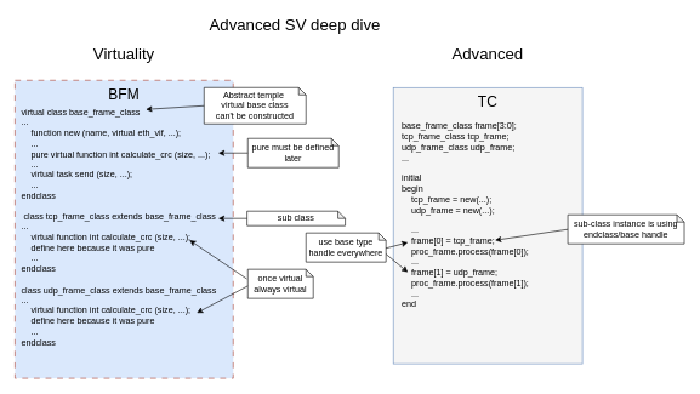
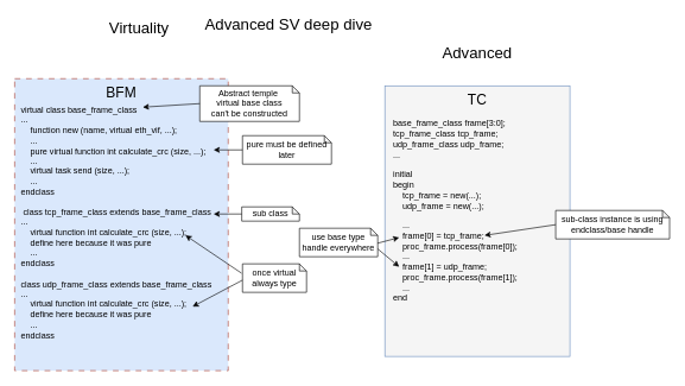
  <mxCell id="0" />
  <mxCell id="1" parent="0" />
  <mxCell id="2" value="TC" style="rounded=0;whiteSpace=wrap;html=1;fontSize=20;verticalAlign=top;align=center;fillColor=#f5f5f5;strokeColor=#6c8ebf;" vertex="1" parent="1"><mxGeometry x="540" y="120" width="260" height="380" as="geometry" /></mxCell>
  <mxCell id="3" value="BFM" style="rounded=0;whiteSpace=wrap;html=1;dashed=1;dashPattern=8 8;fillColor=#dae8fc;strokeColor=#ae4132;align=center;verticalAlign=top;fontSize=20;" vertex="1" parent="1"><mxGeometry x="20" y="110" width="300" height="410" as="geometry" /></mxCell>
  <mxCell id="4" value="&lt;p style=&quot;margin: 0cm; font-family: Calibri, sans-serif;&quot; class=&quot;MsoNormal&quot;&gt;&lt;span style=&quot;&quot; lang=&quot;EN-US&quot;&gt;&lt;font&gt;virtual class base_frame_class&lt;/font&gt;&lt;/span&gt;&lt;/p&gt;&lt;p style=&quot;margin: 0cm; font-family: Calibri, sans-serif;&quot; class=&quot;MsoNormal&quot;&gt;&lt;span style=&quot;&quot; lang=&quot;EN-US&quot;&gt;&lt;font&gt;...&lt;/font&gt;&lt;/span&gt;&lt;/p&gt;&lt;p style=&quot;margin: 0cm; font-family: Calibri, sans-serif;&quot; class=&quot;MsoNormal&quot;&gt;&lt;span style=&quot;&quot; lang=&quot;EN-US&quot;&gt;&lt;font&gt;&amp;nbsp;&amp;nbsp;&amp;nbsp; function new (name, virtual eth_vif, ...);&lt;/font&gt;&lt;/span&gt;&lt;/p&gt;&lt;p style=&quot;margin: 0cm; font-family: Calibri, sans-serif;&quot; class=&quot;MsoNormal&quot;&gt;&lt;span style=&quot;&quot; lang=&quot;EN-US&quot;&gt;&lt;font&gt;&amp;nbsp;&amp;nbsp;&amp;nbsp; ...&lt;/font&gt;&lt;/span&gt;&lt;/p&gt;&lt;p style=&quot;margin: 0cm; font-family: Calibri, sans-serif;&quot; class=&quot;MsoNormal&quot;&gt;&lt;span style=&quot;&quot; lang=&quot;EN-US&quot;&gt;&lt;font&gt;&amp;nbsp;&amp;nbsp;&amp;nbsp; pure virtual function int calculate_crc (size, ...);&lt;/font&gt;&lt;/span&gt;&lt;/p&gt;&lt;p style=&quot;margin: 0cm; font-family: Calibri, sans-serif;&quot; class=&quot;MsoNormal&quot;&gt;&lt;span style=&quot;&quot; lang=&quot;EN-US&quot;&gt;&lt;font&gt;&amp;nbsp;&amp;nbsp;&amp;nbsp; ...&lt;/font&gt;&lt;/span&gt;&lt;/p&gt;&lt;p style=&quot;margin: 0cm; font-family: Calibri, sans-serif;&quot; class=&quot;MsoNormal&quot;&gt;&lt;span style=&quot;&quot; lang=&quot;EN-US&quot;&gt;&lt;font&gt;&amp;nbsp;&amp;nbsp;&amp;nbsp; virtual task send (size, ...);&lt;/font&gt;&lt;/span&gt;&lt;/p&gt;&lt;p style=&quot;margin: 0cm; font-family: Calibri, sans-serif;&quot; class=&quot;MsoNormal&quot;&gt;&lt;span style=&quot;&quot; lang=&quot;EN-US&quot;&gt;&lt;font&gt;&amp;nbsp;&amp;nbsp;&amp;nbsp; ...&lt;/font&gt;&lt;/span&gt;&lt;/p&gt;&lt;p style=&quot;margin: 0cm; font-family: Calibri, sans-serif;&quot; class=&quot;MsoNormal&quot;&gt;&lt;span style=&quot;&quot; lang=&quot;EN-US&quot;&gt;&lt;font&gt;endclass&lt;/font&gt;&lt;/span&gt;&lt;/p&gt;&lt;p style=&quot;margin: 0cm; font-family: Calibri, sans-serif;&quot; class=&quot;MsoNormal&quot;&gt;&lt;span style=&quot;&quot; lang=&quot;EN-US&quot;&gt;&lt;font&gt;&amp;nbsp;&lt;/font&gt;&lt;/span&gt;&lt;/p&gt;&lt;p style=&quot;margin: 0cm; font-family: Calibri, sans-serif;&quot; class=&quot;MsoNormal&quot;&gt;&lt;span style=&quot;&quot; lang=&quot;EN-US&quot;&gt;&lt;font&gt;&amp;nbsp;class tcp_frame_class extends base_frame_class&lt;/font&gt;&lt;/span&gt;&lt;/p&gt;&lt;p style=&quot;margin: 0cm; font-family: Calibri, sans-serif;&quot; class=&quot;MsoNormal&quot;&gt;&lt;span style=&quot;&quot; lang=&quot;EN-US&quot;&gt;&lt;font&gt;...&lt;/font&gt;&lt;/span&gt;&lt;/p&gt;&lt;p style=&quot;margin: 0cm; font-family: Calibri, sans-serif;&quot; class=&quot;MsoNormal&quot;&gt;&lt;span style=&quot;&quot; lang=&quot;EN-US&quot;&gt;&lt;font&gt;&amp;nbsp;&amp;nbsp;&amp;nbsp; virtual function int calculate_crc (size, ...);&lt;/font&gt;&lt;/span&gt;&lt;/p&gt;&lt;p style=&quot;margin: 0cm; font-family: Calibri, sans-serif;&quot; class=&quot;MsoNormal&quot;&gt;&lt;span style=&quot;&quot; lang=&quot;EN-US&quot;&gt;&lt;font&gt;&amp;nbsp;&amp;nbsp;&amp;nbsp; define here because it was pure&lt;/font&gt;&lt;/span&gt;&lt;/p&gt;&lt;p style=&quot;margin: 0cm; font-family: Calibri, sans-serif;&quot; class=&quot;MsoNormal&quot;&gt;&lt;span style=&quot;&quot; lang=&quot;EN-US&quot;&gt;&lt;font&gt;&amp;nbsp;&amp;nbsp;&amp;nbsp; ...&lt;/font&gt;&lt;/span&gt;&lt;/p&gt;&lt;p style=&quot;margin: 0cm; font-family: Calibri, sans-serif;&quot; class=&quot;MsoNormal&quot;&gt;&lt;span style=&quot;&quot; lang=&quot;EN-US&quot;&gt;&lt;font&gt;endclass&lt;/font&gt;&lt;/span&gt;&lt;/p&gt;&lt;p style=&quot;margin: 0cm; font-family: Calibri, sans-serif;&quot; class=&quot;MsoNormal&quot;&gt;&lt;span style=&quot;&quot; lang=&quot;EN-US&quot;&gt;&lt;font&gt;&amp;nbsp;&lt;/font&gt;&lt;/span&gt;&lt;/p&gt;&lt;p style=&quot;margin: 0cm; font-family: Calibri, sans-serif;&quot; class=&quot;MsoNormal&quot;&gt;&lt;span style=&quot;&quot; lang=&quot;EN-US&quot;&gt;&lt;font&gt;class udp_frame_class extends base_frame_class&lt;/font&gt;&lt;/span&gt;&lt;/p&gt;&lt;p style=&quot;margin: 0cm; font-family: Calibri, sans-serif;&quot; class=&quot;MsoNormal&quot;&gt;&lt;span style=&quot;&quot; lang=&quot;EN-US&quot;&gt;&lt;font&gt;...&lt;/font&gt;&lt;/span&gt;&lt;/p&gt;&lt;p style=&quot;margin: 0cm; font-family: Calibri, sans-serif;&quot; class=&quot;MsoNormal&quot;&gt;&lt;span style=&quot;&quot; lang=&quot;EN-US&quot;&gt;&lt;font&gt;&amp;nbsp;&amp;nbsp;&amp;nbsp; virtual function int calculate_crc (size, ...);&lt;/font&gt;&lt;/span&gt;&lt;/p&gt;&lt;p style=&quot;margin: 0cm; font-family: Calibri, sans-serif;&quot; class=&quot;MsoNormal&quot;&gt;&lt;span style=&quot;&quot; lang=&quot;EN-US&quot;&gt;&lt;font&gt;&amp;nbsp;&amp;nbsp;&amp;nbsp; define here because it was pure&lt;/font&gt;&lt;/span&gt;&lt;/p&gt;&lt;p style=&quot;margin: 0cm; font-family: Calibri, sans-serif;&quot; class=&quot;MsoNormal&quot;&gt;&lt;span style=&quot;&quot; lang=&quot;EN-US&quot;&gt;&lt;font&gt;&amp;nbsp;&amp;nbsp;&amp;nbsp; ...&lt;/font&gt;&lt;/span&gt;&lt;/p&gt;&lt;p style=&quot;margin: 0cm; font-family: Calibri, sans-serif;&quot; class=&quot;MsoNormal&quot;&gt;&lt;span style=&quot;&quot; lang=&quot;EN-US&quot;&gt;&lt;font&gt;endclass&lt;/font&gt;&lt;/span&gt;&lt;/p&gt;&lt;p style=&quot;margin: 0cm; font-family: Calibri, sans-serif;&quot; class=&quot;MsoNormal&quot;&gt;&lt;span style=&quot;&quot; lang=&quot;EN-US&quot;&gt;&lt;font&gt;&amp;nbsp;&lt;/font&gt;&lt;/span&gt;&lt;/p&gt;" style="text;html=1;align=left;verticalAlign=top;whiteSpace=wrap;rounded=0;" vertex="1" parent="1"><mxGeometry x="27" y="140" width="272.5" height="370" as="geometry" /></mxCell>
  <mxCell id="5" value="Abstract temple&amp;nbsp;&lt;div&gt;virtual base class&lt;div&gt;can't be constructed&lt;/div&gt;&lt;/div&gt;" style="shape=note;whiteSpace=wrap;html=1;backgroundOutline=1;darkOpacity=0.05;size=10;" vertex="1" parent="1"><mxGeometry x="280" y="120" width="140" height="50" as="geometry" /></mxCell>
  <mxCell id="6" value="" style="endArrow=classic;html=1;rounded=0;exitX=0;exitY=0.5;exitDx=0;exitDy=0;exitPerimeter=0;" edge="1" parent="1" source="5"><mxGeometry width="50" height="50" relative="1" as="geometry"><mxPoint x="260" y="120" as="sourcePoint" /><mxPoint x="200" y="150" as="targetPoint" /></mxGeometry></mxCell>
  <mxCell id="7" value="pure must be defined later" style="shape=note;whiteSpace=wrap;html=1;backgroundOutline=1;darkOpacity=0.05;size=10;" vertex="1" parent="1"><mxGeometry x="340" y="190" width="125" height="40" as="geometry" /></mxCell>
  <mxCell id="8" value="" style="endArrow=classic;html=1;rounded=0;entryX=0.478;entryY=0.118;entryDx=0;entryDy=0;entryPerimeter=0;exitX=0;exitY=0.5;exitDx=0;exitDy=0;exitPerimeter=0;" edge="1" parent="1" source="7"><mxGeometry width="50" height="50" relative="1" as="geometry"><mxPoint x="350" y="210" as="sourcePoint" /><mxPoint x="299.5" y="210" as="targetPoint" /></mxGeometry></mxCell>
- <mxCell id="9" value="sub class" style="shape=note;whiteSpace=wrap;html=1;backgroundOutline=1;darkOpacity=0.05;size=10;" vertex="1" parent="1"><mxGeometry x="339" y="290" width="135" height="20" as="geometry" /></mxCell>
+ <mxCell id="9" value="sub class" style="shape=note;whiteSpace=wrap;html=1;backgroundOutline=1;darkOpacity=0.05;size=10;" vertex="1" parent="1"><mxGeometry x="339" y="290" width="81" height="20" as="geometry" /></mxCell>
  <mxCell id="10" value="" style="endArrow=classic;html=1;rounded=0;entryX=0.478;entryY=0.118;entryDx=0;entryDy=0;entryPerimeter=0;exitX=0;exitY=0.5;exitDx=0;exitDy=0;exitPerimeter=0;" edge="1" parent="1" source="9"><mxGeometry width="50" height="50" relative="1" as="geometry"><mxPoint x="350" y="290" as="sourcePoint" /><mxPoint x="299.5" y="300" as="targetPoint" /></mxGeometry></mxCell>
- <mxCell id="11" value="once virtual&lt;div&gt;always virtual&lt;/div&gt;" style="shape=note;whiteSpace=wrap;html=1;backgroundOutline=1;darkOpacity=0.05;size=10;" vertex="1" parent="1"><mxGeometry x="340" y="370" width="90" height="40" as="geometry" /></mxCell>
+ <mxCell id="11" value="once virtual&lt;div&gt;always type&lt;/div&gt;" style="shape=note;whiteSpace=wrap;html=1;backgroundOutline=1;darkOpacity=0.05;size=10;" vertex="1" parent="1"><mxGeometry x="340" y="370" width="90" height="40" as="geometry" /></mxCell>
  <mxCell id="12" value="" style="endArrow=classic;html=1;rounded=0;entryX=0.478;entryY=0.118;entryDx=0;entryDy=0;entryPerimeter=0;exitX=-0.001;exitY=0.573;exitDx=0;exitDy=0;exitPerimeter=0;" edge="1" parent="1" source="11"><mxGeometry width="50" height="50" relative="1" as="geometry"><mxPoint x="330" y="393" as="sourcePoint" /><mxPoint x="270" y="430" as="targetPoint" /></mxGeometry></mxCell>
  <mxCell id="13" value="" style="endArrow=classic;html=1;rounded=0;entryX=0.478;entryY=0.118;entryDx=0;entryDy=0;entryPerimeter=0;exitX=-0.015;exitY=0.327;exitDx=0;exitDy=0;exitPerimeter=0;" edge="1" parent="1" source="11"><mxGeometry width="50" height="50" relative="1" as="geometry"><mxPoint x="320" y="290" as="sourcePoint" /><mxPoint x="260" y="330" as="targetPoint" /></mxGeometry></mxCell>
- <mxCell id="14" value="Virtuality" style="text;html=1;align=center;verticalAlign=middle;whiteSpace=wrap;rounded=0;fontSize=22;" vertex="1" parent="1"><mxGeometry x="120" y="60" width="100" height="30" as="geometry" /></mxCell>
+ <mxCell id="14" value="Virtuality" style="text;html=1;align=center;verticalAlign=middle;whiteSpace=wrap;rounded=0;fontSize=22;" vertex="1" parent="1"><mxGeometry x="145" y="25" width="100" height="30" as="geometry" /></mxCell>
  <mxCell id="15" value="&lt;p style=&quot;margin: 0cm; font-family: Calibri, sans-serif;&quot; class=&quot;MsoNormal&quot;&gt;&lt;span style=&quot;&quot; lang=&quot;EN-US&quot;&gt;&lt;font&gt;&amp;nbsp;&lt;/font&gt;&lt;/span&gt;&lt;/p&gt;&lt;p style=&quot;margin: 0cm; font-family: Calibri, sans-serif;&quot; class=&quot;MsoNormal&quot;&gt;&lt;span style=&quot;&quot; lang=&quot;EN-US&quot;&gt;&lt;font&gt;base_frame_class frame[3:0];&lt;/font&gt;&lt;/span&gt;&lt;/p&gt;&lt;p style=&quot;margin: 0cm; font-family: Calibri, sans-serif;&quot; class=&quot;MsoNormal&quot;&gt;&lt;span style=&quot;&quot; lang=&quot;EN-US&quot;&gt;&lt;font&gt;tcp_frame_class tcp_frame;&lt;/font&gt;&lt;/span&gt;&lt;/p&gt;&lt;p style=&quot;margin: 0cm; font-family: Calibri, sans-serif;&quot; class=&quot;MsoNormal&quot;&gt;&lt;span style=&quot;&quot; lang=&quot;EN-US&quot;&gt;&lt;font&gt;udp_frame_class udp_frame;&lt;/font&gt;&lt;/span&gt;&lt;/p&gt;&lt;p style=&quot;margin: 0cm; font-family: Calibri, sans-serif;&quot; class=&quot;MsoNormal&quot;&gt;&lt;span style=&quot;&quot; lang=&quot;EN-US&quot;&gt;&lt;font&gt;...&lt;/font&gt;&lt;/span&gt;&lt;/p&gt;&lt;p style=&quot;margin: 0cm; font-family: Calibri, sans-serif;&quot; class=&quot;MsoNormal&quot;&gt;&lt;span style=&quot;&quot; lang=&quot;EN-US&quot;&gt;&lt;font&gt;&amp;nbsp;&lt;/font&gt;&lt;/span&gt;&lt;/p&gt;&lt;p style=&quot;margin: 0cm; font-family: Calibri, sans-serif;&quot; class=&quot;MsoNormal&quot;&gt;&lt;span style=&quot;&quot; lang=&quot;EN-US&quot;&gt;&lt;font&gt;initial&lt;/font&gt;&lt;/span&gt;&lt;/p&gt;&lt;p style=&quot;margin: 0cm; font-family: Calibri, sans-serif;&quot; class=&quot;MsoNormal&quot;&gt;&lt;span style=&quot;&quot; lang=&quot;EN-US&quot;&gt;&lt;font&gt;begin&lt;/font&gt;&lt;/span&gt;&lt;/p&gt;&lt;p style=&quot;margin: 0cm; font-family: Calibri, sans-serif;&quot; class=&quot;MsoNormal&quot;&gt;&lt;span style=&quot;&quot; lang=&quot;EN-US&quot;&gt;&lt;font&gt;&amp;nbsp;&amp;nbsp;&amp;nbsp; tcp_frame = new(...);&lt;/font&gt;&lt;/span&gt;&lt;/p&gt;&lt;p style=&quot;margin: 0cm; font-family: Calibri, sans-serif;&quot; class=&quot;MsoNormal&quot;&gt;&lt;span style=&quot;&quot; lang=&quot;EN-US&quot;&gt;&lt;font&gt;&amp;nbsp;&amp;nbsp;&amp;nbsp; udp_frame = new(...);&lt;/font&gt;&lt;/span&gt;&lt;/p&gt;&lt;p style=&quot;margin: 0cm; font-family: Calibri, sans-serif;&quot; class=&quot;MsoNormal&quot;&gt;&lt;span style=&quot;&quot; lang=&quot;EN-US&quot;&gt;&lt;font&gt;&amp;nbsp;&lt;/font&gt;&lt;/span&gt;&lt;/p&gt;&lt;p style=&quot;margin: 0cm; font-family: Calibri, sans-serif;&quot; class=&quot;MsoNormal&quot;&gt;&lt;span style=&quot;&quot; lang=&quot;EN-US&quot;&gt;&lt;font&gt;&amp;nbsp;&amp;nbsp;&amp;nbsp; ...&lt;/font&gt;&lt;/span&gt;&lt;/p&gt;&lt;p style=&quot;margin: 0cm; font-family: Calibri, sans-serif;&quot; class=&quot;MsoNormal&quot;&gt;&lt;span style=&quot;&quot; lang=&quot;EN-US&quot;&gt;&lt;font&gt;&amp;nbsp;&amp;nbsp;&amp;nbsp; frame[0] = tcp_frame;&lt;/font&gt;&lt;/span&gt;&lt;/p&gt;&lt;p style=&quot;margin: 0cm; font-family: Calibri, sans-serif;&quot; class=&quot;MsoNormal&quot;&gt;&lt;span style=&quot;&quot; lang=&quot;EN-US&quot;&gt;&lt;font&gt;&amp;nbsp;&amp;nbsp;&amp;nbsp; proc_frame.process(frame[0]);&lt;/font&gt;&lt;/span&gt;&lt;/p&gt;&lt;p style=&quot;margin: 0cm; font-family: Calibri, sans-serif;&quot; class=&quot;MsoNormal&quot;&gt;&lt;span style=&quot;&quot; lang=&quot;EN-US&quot;&gt;&lt;font&gt;&amp;nbsp;&amp;nbsp;&amp;nbsp; ...&lt;/font&gt;&lt;/span&gt;&lt;/p&gt;&lt;p style=&quot;margin: 0cm; font-family: Calibri, sans-serif;&quot; class=&quot;MsoNormal&quot;&gt;&lt;span style=&quot;&quot; lang=&quot;EN-US&quot;&gt;&lt;font&gt;&amp;nbsp;&amp;nbsp;&amp;nbsp; frame[1] = udp_frame;&lt;/font&gt;&lt;/span&gt;&lt;/p&gt;&lt;p style=&quot;margin: 0cm; font-family: Calibri, sans-serif;&quot; class=&quot;MsoNormal&quot;&gt;&lt;span style=&quot;&quot; lang=&quot;EN-US&quot;&gt;&lt;font&gt;&amp;nbsp;&amp;nbsp;&amp;nbsp; proc_frame.process(frame[1]);&lt;/font&gt;&lt;/span&gt;&lt;/p&gt;&lt;p style=&quot;margin: 0cm; font-family: Calibri, sans-serif;&quot; class=&quot;MsoNormal&quot;&gt;&lt;span style=&quot;&quot; lang=&quot;EN-US&quot;&gt;&lt;font&gt;&amp;nbsp;&amp;nbsp;&amp;nbsp; ...&lt;/font&gt;&lt;/span&gt;&lt;/p&gt;&lt;p style=&quot;margin: 0cm; font-family: Calibri, sans-serif;&quot; class=&quot;MsoNormal&quot;&gt;&lt;span style=&quot;&quot; lang=&quot;EN-US&quot;&gt;&lt;font&gt;end&lt;/font&gt;&lt;/span&gt;&lt;/p&gt;&lt;p style=&quot;margin: 0cm; font-family: Calibri, sans-serif;&quot; class=&quot;MsoNormal&quot;&gt;&lt;span style=&quot;&quot; lang=&quot;EN-US&quot;&gt;&lt;font&gt;&amp;nbsp;&lt;/font&gt;&lt;/span&gt;&lt;/p&gt;" style="text;html=1;align=left;verticalAlign=top;whiteSpace=wrap;rounded=0;" vertex="1" parent="1"><mxGeometry x="550" y="145" width="210" height="310" as="geometry" /></mxCell>
  <mxCell id="16" value="sub-class instance is using endclass/base handle" style="shape=note;whiteSpace=wrap;html=1;backgroundOutline=1;darkOpacity=0.05;size=10;" vertex="1" parent="1"><mxGeometry x="780" y="295" width="160" height="40" as="geometry" /></mxCell>
  <mxCell id="17" value="" style="endArrow=classic;html=1;rounded=0;exitX=0;exitY=0.5;exitDx=0;exitDy=0;exitPerimeter=0;entryX=0.619;entryY=0.597;entryDx=0;entryDy=0;entryPerimeter=0;" edge="1" parent="1" source="16" target="15"><mxGeometry width="50" height="50" relative="1" as="geometry"><mxPoint x="790" y="120" as="sourcePoint" /><mxPoint x="730" y="150" as="targetPoint" /></mxGeometry></mxCell>
  <mxCell id="18" value="use base type handle everywhere" style="shape=note;whiteSpace=wrap;html=1;backgroundOutline=1;darkOpacity=0.05;size=10;" vertex="1" parent="1"><mxGeometry x="420" y="320" width="110" height="40" as="geometry" /></mxCell>
  <mxCell id="19" value="" style="endArrow=classic;html=1;rounded=0;exitX=0.997;exitY=0.451;exitDx=0;exitDy=0;exitPerimeter=0;entryX=0.048;entryY=0.597;entryDx=0;entryDy=0;entryPerimeter=0;" edge="1" parent="1"><mxGeometry width="50" height="50" relative="1" as="geometry"><mxPoint x="529.67" y="341.04" as="sourcePoint" /><mxPoint x="560.08" y="333.07" as="targetPoint" /></mxGeometry></mxCell>
  <mxCell id="20" value="" style="endArrow=classic;html=1;rounded=0;entryX=0.048;entryY=0.726;entryDx=0;entryDy=0;entryPerimeter=0;exitX=0;exitY=0;exitDx=110;exitDy=25;exitPerimeter=0;" edge="1" parent="1"><mxGeometry width="50" height="50" relative="1" as="geometry"><mxPoint x="530" y="349" as="sourcePoint" /><mxPoint x="560.08" y="374.06" as="targetPoint" /></mxGeometry></mxCell>
  <mxCell id="21" value="Advanced" style="text;html=1;align=center;verticalAlign=middle;whiteSpace=wrap;rounded=0;fontSize=22;" vertex="1" parent="1"><mxGeometry x="590" y="60" width="160" height="30" as="geometry" /></mxCell>
  <mxCell id="22" value="Advanced SV deep dive" style="text;html=1;align=center;verticalAlign=middle;whiteSpace=wrap;rounded=0;fontSize=22;" vertex="1" parent="1"><mxGeometry x="280" y="20" width="250" height="30" as="geometry" /></mxCell>
